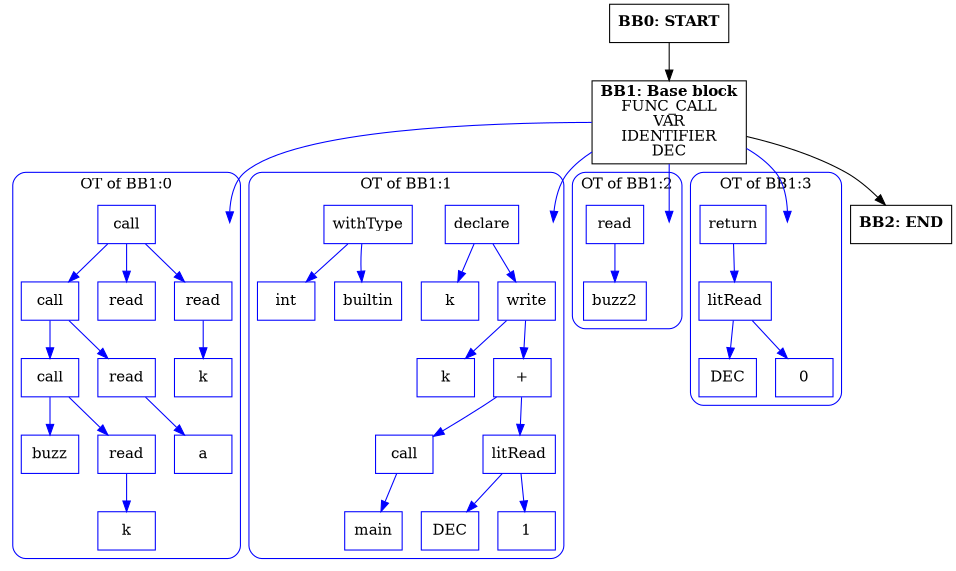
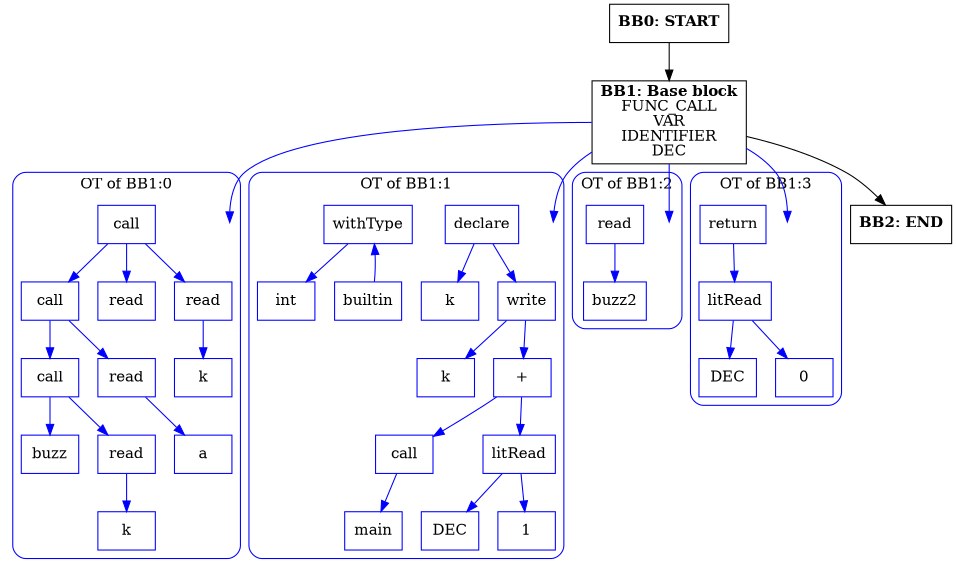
  digraph {
    compound=true
    splines=true
    node [shape=rectangle color=blue]
    edge [color=blue]
    entry0 [shape=point style=invis color=""]
    n2 [label=call]
    n3 [label=call]
    n4 [label=read]
    n5 [label=read]
    n6 [label=call]
    n7 [label=read]
    n8 [label=buzz]
    n9 [label=read]
    n10 [label=k]
    n11 [label=a]
    n12 [label=k]
    entry1 [shape=point style=invis color=""]
    n14 [label=declare]
    n15 [label=withType]
    n16 [label=k]
    n17 [label=write]
    n18 [label=int]
    n19 [label=builtin]
    n20 [label=k]
    n21 [label="+"]
    n22 [label=call]
    n23 [label=litRead]
    n24 [label=main]
    n25 [label=DEC]
    n26 [label=1]
    entry2 [shape=point style=invis color=""]
    n28 [label=read]
    n29 [label=buzz2]
    entry3 [shape=point style=invis color=""]
    n31 [label=return]
    n32 [label=litRead]
    n33 [label=DEC]
    n34 [label=0]
    n35 [label=<<B>BB2: END</B><BR ALIGN="CENTER"/>> color=""]
    n36 [label=<<B>BB1: Base block</B><BR ALIGN="CENTER"/>FUNC_CALL<BR ALIGN="CENTER"/>VAR<BR ALIGN="CENTER"/>IDENTIFIER<BR ALIGN="CENTER"/>DEC<BR ALIGN="CENTER"/>> color=""]
    n37 [label=<<B>BB0: START</B><BR ALIGN="CENTER"/>> color=""]
    subgraph cluster_1 {
      color=blue
      label="OT of BB1:0"
      style=rounded
      entry0
      n2
      n3
      n4
      n5
      n6
      n7
      n8
      n9
      n10
      n11
      n12
    }
    subgraph cluster_2 {
      color=blue
      label="OT of BB1:1"
      style=rounded
      entry1
      n14
      n15
      n16
      n17
      n18
      n19
      n20
      n21
      n22
      n23
      n24
      n25
      n26
    }
    subgraph cluster_3 {
      color=blue
      label="OT of BB1:2"
      style=rounded
      entry2
      n28
      n29
    }
    subgraph cluster_4 {
      color=blue
      label="OT of BB1:3"
      style=rounded
      entry3
      n31
      n32
      n33
      n34
    }
    n2 -> n3
    n2 -> n4
    n2 -> n5
    n3 -> n6
    n3 -> n7
    n5 -> n12
    n6 -> n8
    n6 -> n9
    n7 -> n11
    n9 -> n10
    n14 -> n16
    n14 -> n17
    n15 -> n18
-   n15 -> n19
+   n19 -> n15
    n17 -> n20
    n17 -> n21
    n21 -> n22
    n21 -> n23
    n22 -> n24
    n23 -> n25
    n23 -> n26
    n28 -> n29
    n31 -> n32
    n32 -> n33
    n32 -> n34
    n36 -> entry0
    n36 -> entry1
    n36 -> entry2
    n36 -> entry3
    n36 -> n35 [color=""]
    n37 -> n36 [color=""]
  }
